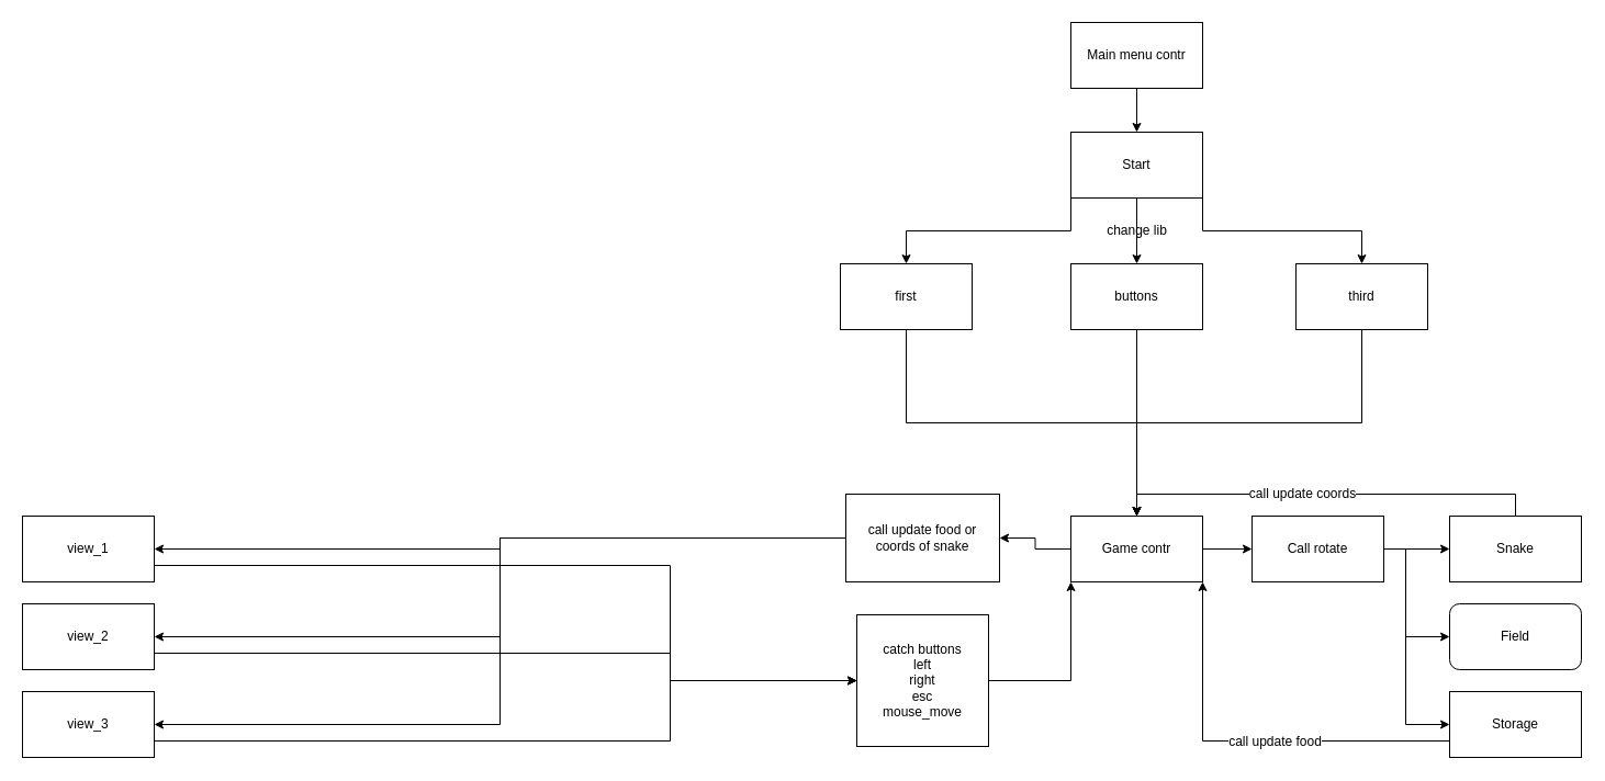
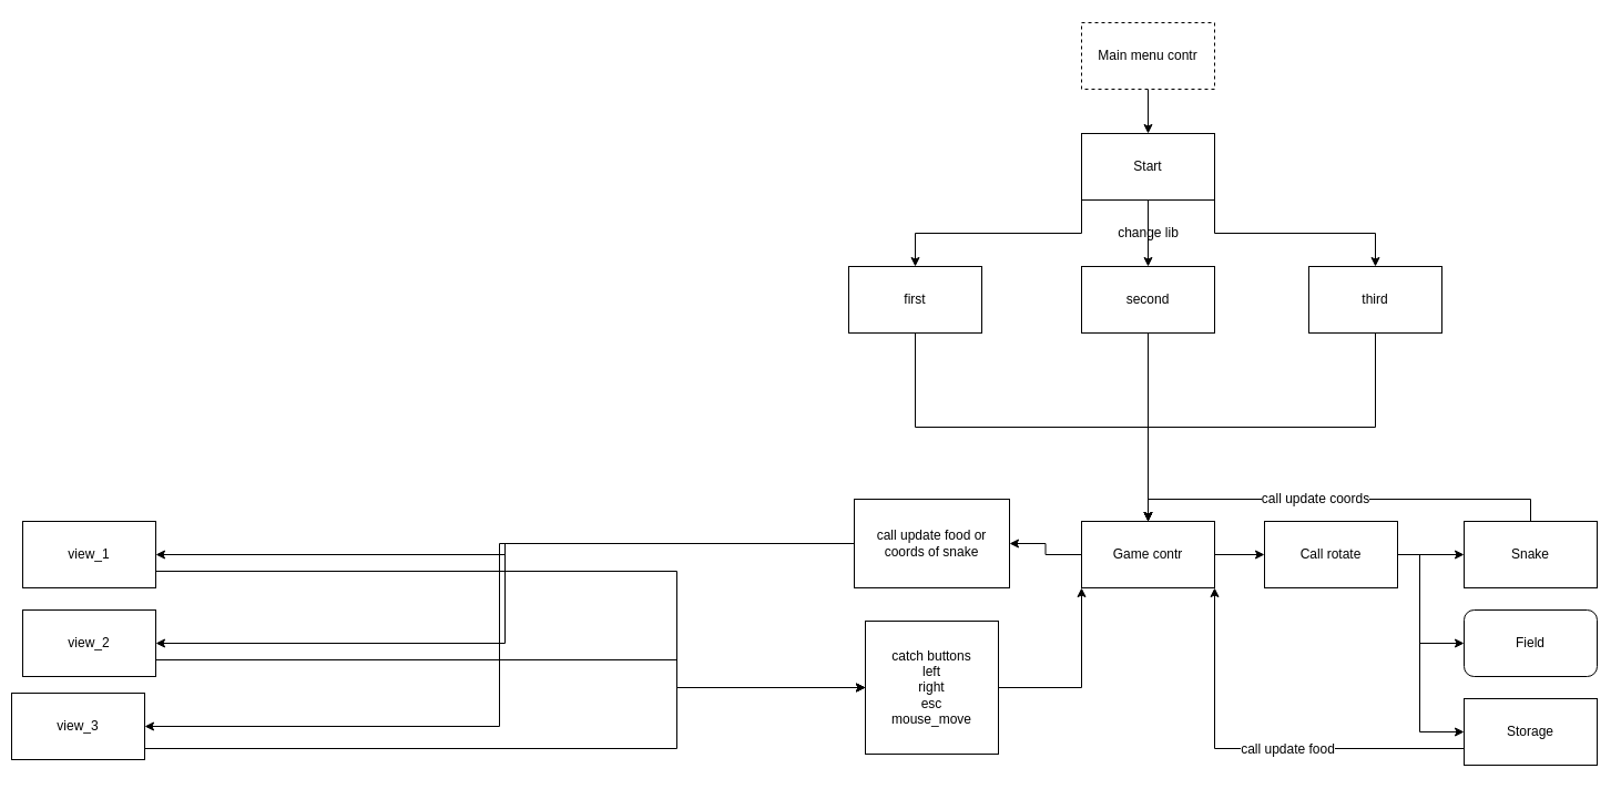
  <mxCell id="0" />
  <mxCell id="1" parent="0" />
  <mxCell id="2" style="edgeStyle=orthogonalEdgeStyle;rounded=0;orthogonalLoop=1;jettySize=auto;html=1;exitX=0.5;exitY=1;exitDx=0;exitDy=0;entryX=0.5;entryY=0;entryDx=0;entryDy=0;" edge="1" parent="1" source="3" target="7"><mxGeometry relative="1" as="geometry" /></mxCell>
- <mxCell id="3" value="Main menu contr" style="rounded=0;whiteSpace=wrap;html=1;" vertex="1" parent="1"><mxGeometry x="975" y="20" width="120" height="60" as="geometry" /></mxCell>
+ <mxCell id="3" value="Main menu contr" style="rounded=0;whiteSpace=wrap;html=1;dashed=1;" vertex="1" parent="1"><mxGeometry x="975" y="20" width="120" height="60" as="geometry" /></mxCell>
  <mxCell id="4" style="edgeStyle=orthogonalEdgeStyle;rounded=0;orthogonalLoop=1;jettySize=auto;html=1;exitX=1;exitY=1;exitDx=0;exitDy=0;entryX=0.5;entryY=0;entryDx=0;entryDy=0;" edge="1" parent="1" source="7" target="13"><mxGeometry relative="1" as="geometry" /></mxCell>
  <mxCell id="5" style="edgeStyle=orthogonalEdgeStyle;rounded=0;orthogonalLoop=1;jettySize=auto;html=1;exitX=0.5;exitY=1;exitDx=0;exitDy=0;entryX=0.5;entryY=0;entryDx=0;entryDy=0;" edge="1" parent="1" source="7" target="11"><mxGeometry relative="1" as="geometry" /></mxCell>
  <mxCell id="6" style="edgeStyle=orthogonalEdgeStyle;rounded=0;orthogonalLoop=1;jettySize=auto;html=1;exitX=0;exitY=1;exitDx=0;exitDy=0;entryX=0.5;entryY=0;entryDx=0;entryDy=0;" edge="1" parent="1" source="7" target="9"><mxGeometry relative="1" as="geometry" /></mxCell>
  <mxCell id="7" value="Start" style="rounded=0;whiteSpace=wrap;html=1;" vertex="1" parent="1"><mxGeometry x="975" y="120" width="120" height="60" as="geometry" /></mxCell>
  <mxCell id="8" style="edgeStyle=orthogonalEdgeStyle;rounded=0;orthogonalLoop=1;jettySize=auto;html=1;exitX=0.5;exitY=1;exitDx=0;exitDy=0;" edge="1" parent="1" source="9" target="20"><mxGeometry relative="1" as="geometry" /></mxCell>
  <mxCell id="9" value="first" style="rounded=0;whiteSpace=wrap;html=1;" vertex="1" parent="1"><mxGeometry x="765" y="240" width="120" height="60" as="geometry" /></mxCell>
  <mxCell id="10" style="edgeStyle=orthogonalEdgeStyle;rounded=0;orthogonalLoop=1;jettySize=auto;html=1;exitX=0.5;exitY=1;exitDx=0;exitDy=0;" edge="1" parent="1" source="11"><mxGeometry relative="1" as="geometry"><mxPoint x="1035" y="470" as="targetPoint" /></mxGeometry></mxCell>
- <mxCell id="11" value="buttons" style="rounded=0;whiteSpace=wrap;html=1;" vertex="1" parent="1"><mxGeometry x="975" y="240" width="120" height="60" as="geometry" /></mxCell>
+ <mxCell id="11" value="second" style="rounded=0;whiteSpace=wrap;html=1;" vertex="1" parent="1"><mxGeometry x="975" y="240" width="120" height="60" as="geometry" /></mxCell>
  <mxCell id="12" style="edgeStyle=orthogonalEdgeStyle;rounded=0;orthogonalLoop=1;jettySize=auto;html=1;exitX=0.5;exitY=1;exitDx=0;exitDy=0;" edge="1" parent="1" source="13" target="20"><mxGeometry relative="1" as="geometry" /></mxCell>
  <mxCell id="13" value="third" style="rounded=0;whiteSpace=wrap;html=1;" vertex="1" parent="1"><mxGeometry x="1180" y="240" width="120" height="60" as="geometry" /></mxCell>
  <mxCell id="14" value="change lib" style="text;html=1;strokeColor=none;fillColor=none;align=center;verticalAlign=middle;whiteSpace=wrap;rounded=0;" vertex="1" parent="1"><mxGeometry x="998" y="200" width="75" height="20" as="geometry" /></mxCell>
  <mxCell id="15" style="edgeStyle=orthogonalEdgeStyle;rounded=0;orthogonalLoop=1;jettySize=auto;html=1;exitX=1;exitY=0.5;exitDx=0;exitDy=0;entryX=0;entryY=0.5;entryDx=0;entryDy=0;" edge="1" parent="1" source="34" target="29"><mxGeometry relative="1" as="geometry" /></mxCell>
  <mxCell id="16" style="edgeStyle=orthogonalEdgeStyle;rounded=0;orthogonalLoop=1;jettySize=auto;html=1;exitX=1;exitY=0.5;exitDx=0;exitDy=0;entryX=0;entryY=0.5;entryDx=0;entryDy=0;" edge="1" parent="1" source="34" target="33"><mxGeometry relative="1" as="geometry"><Array as="points"><mxPoint x="1250" y="500" /><mxPoint x="1280" y="500" /><mxPoint x="1280" y="580" /></Array></mxGeometry></mxCell>
  <mxCell id="17" style="edgeStyle=orthogonalEdgeStyle;rounded=0;orthogonalLoop=1;jettySize=auto;html=1;exitX=1;exitY=0.5;exitDx=0;exitDy=0;entryX=0;entryY=0.5;entryDx=0;entryDy=0;" edge="1" parent="1" source="34" target="32"><mxGeometry relative="1" as="geometry"><Array as="points"><mxPoint x="1250" y="500" /><mxPoint x="1280" y="500" /><mxPoint x="1280" y="660" /></Array></mxGeometry></mxCell>
  <mxCell id="18" style="edgeStyle=orthogonalEdgeStyle;rounded=0;orthogonalLoop=1;jettySize=auto;html=1;exitX=1;exitY=0.5;exitDx=0;exitDy=0;entryX=0;entryY=0.5;entryDx=0;entryDy=0;" edge="1" parent="1" source="20" target="34"><mxGeometry relative="1" as="geometry" /></mxCell>
  <mxCell id="19" style="edgeStyle=orthogonalEdgeStyle;rounded=0;orthogonalLoop=1;jettySize=auto;html=1;exitX=0;exitY=0.5;exitDx=0;exitDy=0;entryX=1;entryY=0.5;entryDx=0;entryDy=0;" edge="1" parent="1" source="20" target="40"><mxGeometry relative="1" as="geometry" /></mxCell>
  <mxCell id="20" value="Game contr" style="rounded=0;whiteSpace=wrap;html=1;" vertex="1" parent="1"><mxGeometry x="975" y="470" width="120" height="60" as="geometry" /></mxCell>
  <mxCell id="21" style="edgeStyle=orthogonalEdgeStyle;rounded=0;orthogonalLoop=1;jettySize=auto;html=1;exitX=1;exitY=0.75;exitDx=0;exitDy=0;entryX=0;entryY=0.5;entryDx=0;entryDy=0;" edge="1" parent="1" source="22" target="36"><mxGeometry relative="1" as="geometry"><Array as="points"><mxPoint y="515" x="610" /><mxPoint y="620" x="610" /></Array></mxGeometry></mxCell>
  <mxCell id="22" value="view_1" style="rounded=0;whiteSpace=wrap;html=1;" vertex="1" parent="1"><mxGeometry x="20" y="470" width="120" height="60" as="geometry" /></mxCell>
  <mxCell id="23" style="edgeStyle=orthogonalEdgeStyle;rounded=0;orthogonalLoop=1;jettySize=auto;html=1;exitX=1;exitY=0.75;exitDx=0;exitDy=0;" edge="1" parent="1" source="24" target="36"><mxGeometry relative="1" as="geometry"><Array as="points"><mxPoint y="675" x="610" /><mxPoint y="620" x="610" /></Array></mxGeometry></mxCell>
- <mxCell id="24" value="view_3" style="rounded=0;whiteSpace=wrap;html=1;" vertex="1" parent="1"><mxGeometry x="20" y="630" width="120" height="60" as="geometry" /></mxCell>
+ <mxCell id="24" value="view_3" style="rounded=0;whiteSpace=wrap;html=1;" vertex="1" parent="1"><mxGeometry x="10" y="625" width="120" height="60" as="geometry" /></mxCell>
  <mxCell id="25" style="edgeStyle=orthogonalEdgeStyle;rounded=0;orthogonalLoop=1;jettySize=auto;html=1;exitX=1;exitY=0.75;exitDx=0;exitDy=0;entryX=0;entryY=0.5;entryDx=0;entryDy=0;" edge="1" parent="1" source="26" target="36"><mxGeometry relative="1" as="geometry"><Array as="points"><mxPoint y="595" x="610" /><mxPoint y="620" x="610" /></Array></mxGeometry></mxCell>
  <mxCell id="26" value="view_2" style="rounded=0;whiteSpace=wrap;html=1;" vertex="1" parent="1"><mxGeometry x="20" y="550" width="120" height="60" as="geometry" /></mxCell>
  <mxCell id="27" style="edgeStyle=orthogonalEdgeStyle;rounded=0;orthogonalLoop=1;jettySize=auto;html=1;exitX=0.5;exitY=0;exitDx=0;exitDy=0;entryX=0.5;entryY=0;entryDx=0;entryDy=0;" edge="1" parent="1" source="29" target="20"><mxGeometry relative="1" as="geometry" /></mxCell>
  <mxCell id="28" value="call update coords" style="text;html=1;align=center;verticalAlign=middle;resizable=0;points=[];labelBackgroundColor=#ffffff;" vertex="1" connectable="0" parent="27"><mxGeometry x="0.118" y="-1" relative="1" as="geometry"><mxPoint as="offset" /></mxGeometry></mxCell>
  <mxCell id="29" value="Snake" style="rounded=0;whiteSpace=wrap;html=1;" vertex="1" parent="1"><mxGeometry x="1320" y="470" width="120" height="60" as="geometry" /></mxCell>
  <mxCell id="30" style="edgeStyle=orthogonalEdgeStyle;rounded=0;orthogonalLoop=1;jettySize=auto;html=1;exitX=0;exitY=0.75;exitDx=0;exitDy=0;entryX=1;entryY=1;entryDx=0;entryDy=0;" edge="1" parent="1" source="32" target="20"><mxGeometry relative="1" as="geometry" /></mxCell>
  <mxCell id="31" value="call update food" style="text;html=1;align=center;verticalAlign=middle;resizable=0;points=[];labelBackgroundColor=#ffffff;" vertex="1" connectable="0" parent="30"><mxGeometry x="-0.135" relative="1" as="geometry"><mxPoint as="offset" /></mxGeometry></mxCell>
  <mxCell id="32" value="Storage" style="rounded=0;whiteSpace=wrap;html=1;" vertex="1" parent="1"><mxGeometry x="1320" y="630" width="120" height="60" as="geometry" /></mxCell>
  <mxCell id="33" value="Field" style="whiteSpace=wrap;html=1;rounded=1;" vertex="1" parent="1"><mxGeometry x="1320" y="550" width="120" height="60" as="geometry" /></mxCell>
  <mxCell id="34" value="Call rotate" style="rounded=0;whiteSpace=wrap;html=1;" vertex="1" parent="1"><mxGeometry x="1140" y="470" width="120" height="60" as="geometry" /></mxCell>
  <mxCell id="35" style="edgeStyle=orthogonalEdgeStyle;rounded=0;orthogonalLoop=1;jettySize=auto;html=1;exitX=1;exitY=0.5;exitDx=0;exitDy=0;entryX=0;entryY=1;entryDx=0;entryDy=0;" edge="1" parent="1" source="36" target="20"><mxGeometry relative="1" as="geometry" /></mxCell>
  <mxCell id="36" value="catch buttons&lt;br&gt;left&lt;br&gt;right&lt;br&gt;esc&lt;br&gt;mouse_move" style="rounded=0;whiteSpace=wrap;html=1;" vertex="1" parent="1"><mxGeometry x="780" y="560" width="120" height="120" as="geometry" /></mxCell>
  <mxCell id="37" style="edgeStyle=orthogonalEdgeStyle;rounded=0;orthogonalLoop=1;jettySize=auto;html=1;exitX=0;exitY=0.5;exitDx=0;exitDy=0;entryX=1;entryY=0.5;entryDx=0;entryDy=0;" edge="1" parent="1" source="40" target="22"><mxGeometry relative="1" as="geometry" /></mxCell>
  <mxCell id="38" style="edgeStyle=orthogonalEdgeStyle;rounded=0;orthogonalLoop=1;jettySize=auto;html=1;exitX=0;exitY=0.5;exitDx=0;exitDy=0;entryX=1;entryY=0.5;entryDx=0;entryDy=0;" edge="1" parent="1" source="40" target="26"><mxGeometry relative="1" as="geometry" /></mxCell>
  <mxCell id="39" style="edgeStyle=orthogonalEdgeStyle;rounded=0;orthogonalLoop=1;jettySize=auto;html=1;exitX=0;exitY=0.5;exitDx=0;exitDy=0;entryX=1;entryY=0.5;entryDx=0;entryDy=0;" edge="1" parent="1" source="40" target="24"><mxGeometry relative="1" as="geometry" /></mxCell>
  <mxCell id="40" value="call update food or coords of snake" style="rounded=0;whiteSpace=wrap;html=1;" vertex="1" parent="1"><mxGeometry x="770" y="450" width="140" height="80" as="geometry" /></mxCell>
